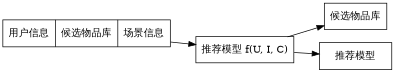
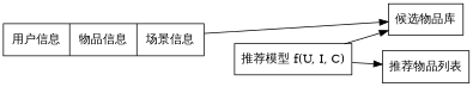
  digraph {
    rankdir=LR
    node [shape=record]
    n1 [label="候选物品库"]
    n2 [label="推荐模型 f(U, I, C)"]
-   n3 [label="推荐模型"]
-   n4 [label="{用户信息|候选物品库|场景信息}"]
+   n3 [label="推荐物品列表"]
+   n4 [label="{用户信息|物品信息|场景信息}"]
    n2 -> n1
    n2 -> n3
-   n4 -> n2
+   n4 -> n1
  }
